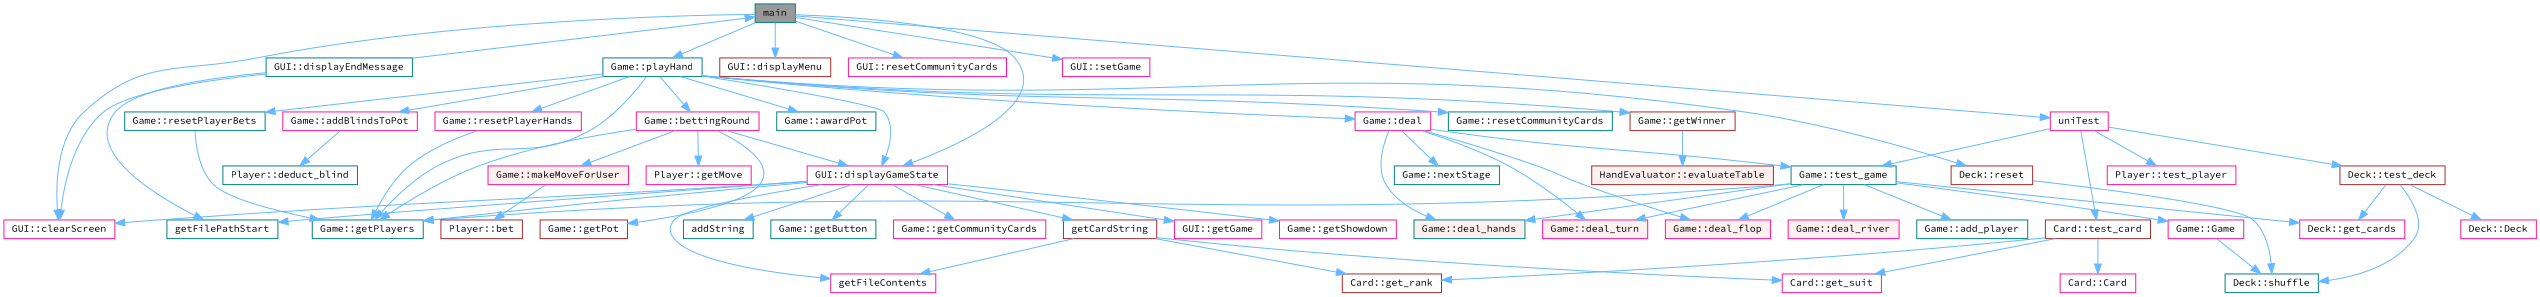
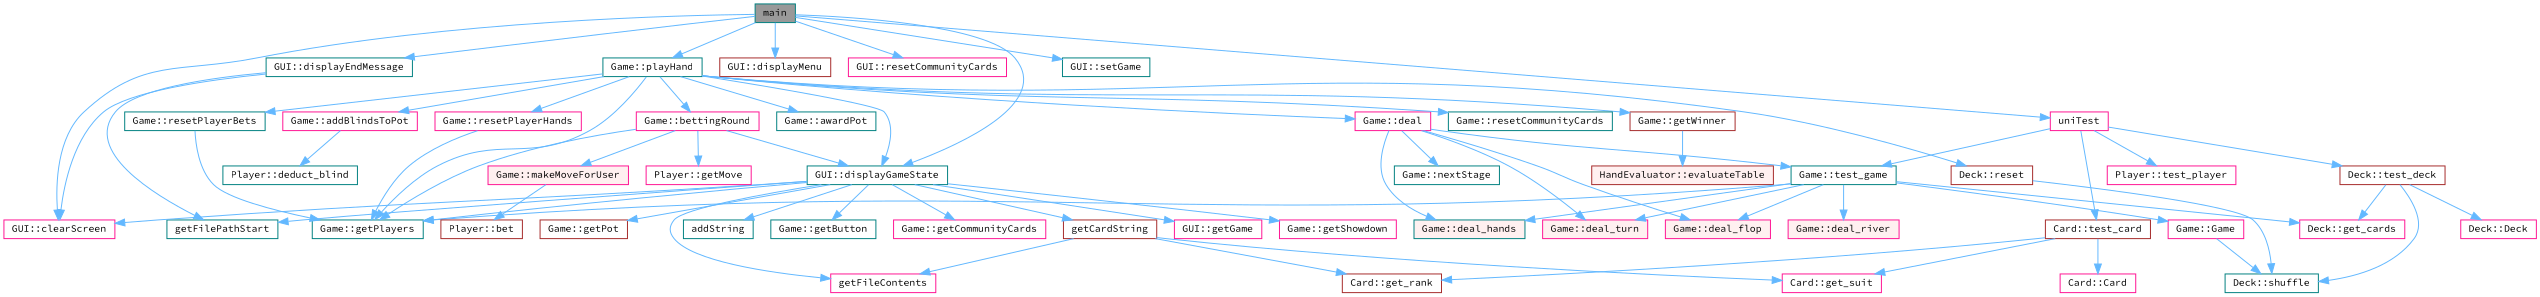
  digraph {
    fontname="Source Code Pro"
    rankdir=TB
    node [color=deeppink fillcolor=white fontname="Source Code Pro" fontsize=10 shape=box style=filled]
    edge [color=steelblue1 fontname="Source Code Pro" fontsize=10 labelfontname=Helvetica labelfontsize=10 style=solid]
    n1 [color=teal fillcolor=grey60 fontcolor=black height=0.2 label=main width=0.4]
    n2 [height=0.2 label="GUI::clearScreen" width=0.4]
    n3 [color=teal height=0.2 label="GUI::displayEndMessage" width=0.4]
-   n4 [height=0.2 label="GUI::displayGameState" width=0.4]
+   n4 [color=teal height=0.2 label="GUI::displayGameState" width=0.4]
    n5 [color=brown height=0.2 label="GUI::displayMenu" width=0.4]
    n6 [height=0.2 label="GUI::resetCommunityCards" width=0.4]
    n7 [color=teal height=0.2 label="Game::playHand" width=0.4]
-   n8 [height=0.2 label="GUI::setGame" width=0.4]
+   n8 [color=teal height=0.2 label="GUI::setGame" width=0.4]
    n9 [height=0.2 label=uniTest width=0.4]
    n10 [color=teal height=0.2 label=getFilePathStart width=0.4]
    n11 [color=teal height=0.2 label=addString width=0.4]
    n12 [color=teal height=0.2 label="Game::getButton" width=0.4]
    n13 [color=brown height=0.2 label=getCardString width=0.4]
    n14 [height=0.2 label=getFileContents width=0.4]
    n15 [height=0.2 label="Game::getCommunityCards" width=0.4]
    n16 [height=0.2 label="GUI::getGame" width=0.4]
    n17 [color=teal height=0.2 label="Game::getPlayers" width=0.4]
    n18 [color=brown height=0.2 label="Game::getPot" width=0.4]
    n19 [height=0.2 label="Game::getShowdown" width=0.4]
    n20 [height=0.2 label="Game::addBlindsToPot" width=0.4]
    n21 [color=teal height=0.2 label="Game::awardPot" width=0.4]
    n22 [height=0.2 label="Game::bettingRound" width=0.4]
    n23 [height=0.2 label="Game::deal" width=0.4]
    n24 [color=brown height=0.2 label="Game::getWinner" width=0.4]
    n25 [color=brown height=0.2 label="Deck::reset" width=0.4]
    n26 [color=teal height=0.2 label="Game::resetCommunityCards" width=0.4]
    n27 [color=teal height=0.2 label="Game::resetPlayerBets" width=0.4]
    n28 [height=0.2 label="Game::resetPlayerHands" width=0.4]
    n29 [color=brown height=0.2 label="Card::test_card" width=0.4]
    n30 [color=brown height=0.2 label="Deck::test_deck" width=0.4]
    n31 [color=teal height=0.2 label="Game::test_game" width=0.4]
    n32 [height=0.2 label="Player::test_player" width=0.4]
    n33 [color=brown height=0.2 label="Card::get_rank" width=0.4]
    n34 [height=0.2 label="Card::get_suit" width=0.4]
    n35 [color=teal height=0.2 label="Player::deduct_blind" width=0.4]
    n36 [height=0.2 label="Player::getMove" width=0.4]
    n37 [fillcolor="#FFF0F0" height=0.2 label="Game::makeMoveForUser" width=0.4]
    n38 [fillcolor="#FFF0F0" height=0.2 label="Game::deal_flop" width=0.4]
    n39 [color=teal fillcolor="#FFF0F0" height=0.2 label="Game::deal_hands" width=0.4]
    n40 [fillcolor="#FFF0F0" height=0.2 label="Game::deal_turn" width=0.4]
    n41 [color=teal height=0.2 label="Game::nextStage" width=0.4]
    n42 [color=brown fillcolor="#FFF0F0" height=0.2 label="HandEvaluator::evaluateTable" width=0.4]
    n43 [color=teal height=0.2 label="Deck::shuffle" width=0.4]
    n44 [color=brown height=0.2 label="Player::bet" width=0.4]
    n45 [fillcolor="#FFF0F0" height=0.2 label="Game::deal_river" width=0.4]
    n46 [height=0.2 label="Card::Card" width=0.4]
    n47 [height=0.2 label="Deck::Deck" width=0.4]
    n48 [height=0.2 label="Deck::get_cards" width=0.4]
-   n49 [color=teal height=0.2 label="Game::add_player" width=0.4]
    n50 [height=0.2 label="Game::Game" width=0.4]
    n1 -> n2
-   n3 -> n1
+   n1 -> n3
    n1 -> n4
    n1 -> n5
    n1 -> n6
    n1 -> n7
    n1 -> n8
    n1 -> n9
    n3 -> n2
    n3 -> n10
    n4 -> n2
    n4 -> n10
    n4 -> n11
    n4 -> n12
    n4 -> n13
    n4 -> n14
    n4 -> n15
    n4 -> n16
    n4 -> n17
-   n22 -> n18
+   n4 -> n18
    n4 -> n19
    n7 -> n4
    n7 -> n17
    n7 -> n20
    n7 -> n21
    n7 -> n22
    n7 -> n23
    n7 -> n24
    n7 -> n25
    n7 -> n26
    n7 -> n27
    n7 -> n28
    n9 -> n29
    n9 -> n30
    n9 -> n31
    n9 -> n32
    n13 -> n14
    n13 -> n33
    n13 -> n34
    n20 -> n35
    n22 -> n4
    n22 -> n17
    n22 -> n36
    n22 -> n37
    n23 -> n31
    n23 -> n38
    n23 -> n39
    n23 -> n40
    n23 -> n41
    n24 -> n42
    n25 -> n43
    n27 -> n17
    n28 -> n17
    n29 -> n33
    n29 -> n34
    n29 -> n46
    n30 -> n43
    n30 -> n47
    n30 -> n48
    n31 -> n17
    n31 -> n38
    n31 -> n39
    n31 -> n40
    n31 -> n45
    n31 -> n48
-   n31 -> n49
    n31 -> n50
    n37 -> n44
    n50 -> n43
  }
